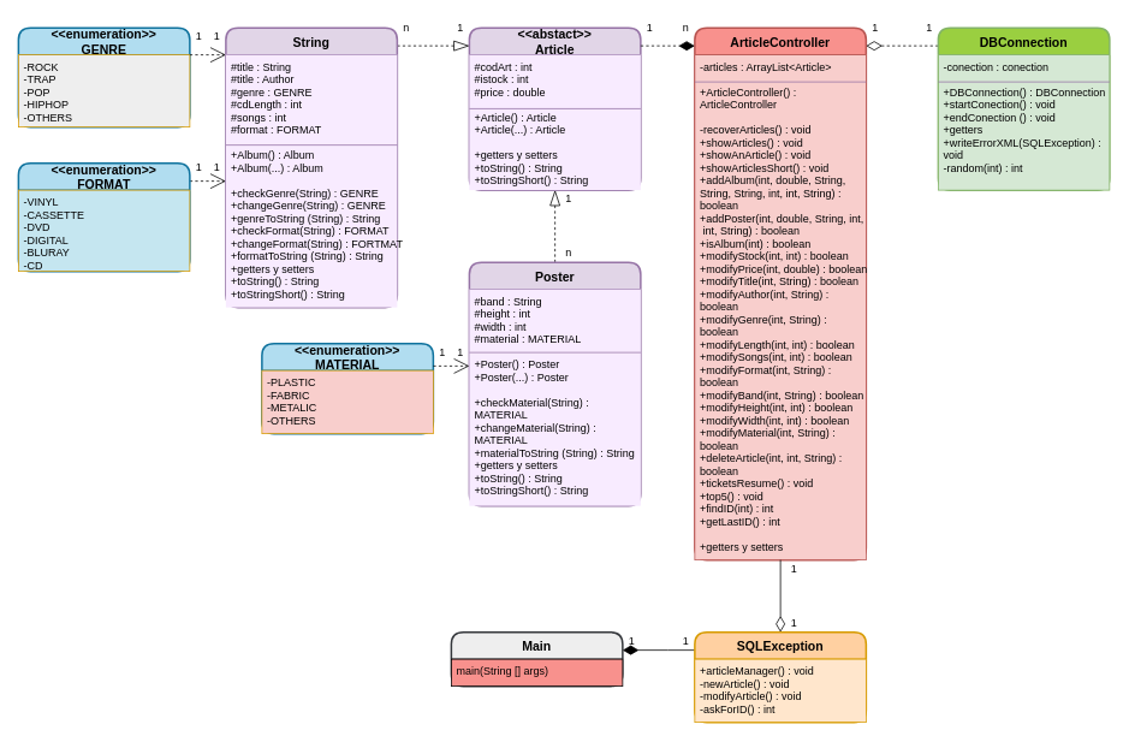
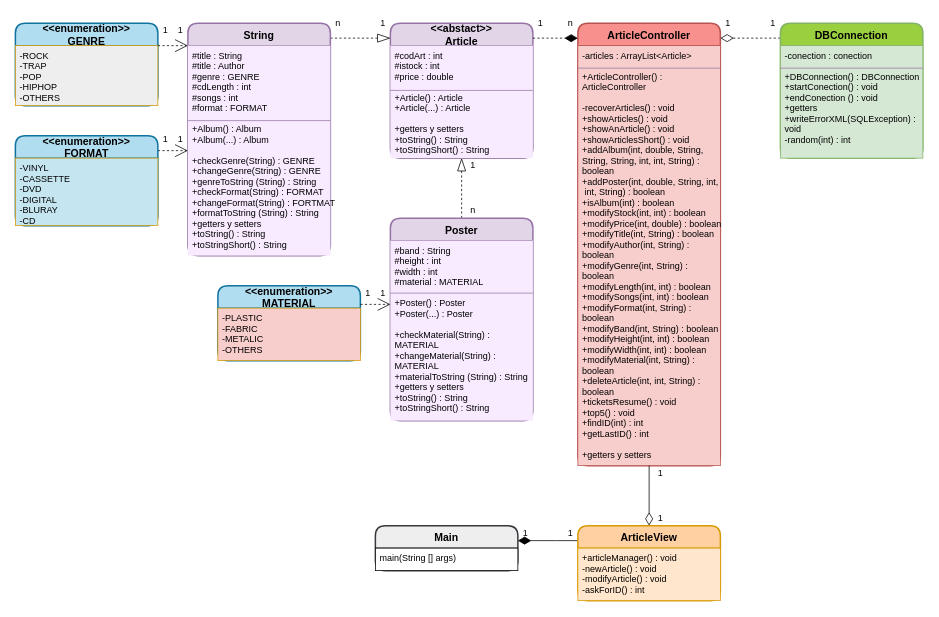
  <mxCell id="0" />
  <mxCell id="1" parent="0" />
  <mxCell id="2" style="edgeStyle=orthogonalEdgeStyle;rounded=0;orthogonalLoop=1;jettySize=auto;html=1;entryX=0.5;entryY=1;entryDx=0;entryDy=0;dashed=1;endArrow=blockThin;endFill=0;endSize=15;" edge="1" parent="1" source="3" target="21"><mxGeometry relative="1" as="geometry" /></mxCell>
  <mxCell id="3" value="Poster" style="swimlane;childLayout=stackLayout;horizontal=1;startSize=30;horizontalStack=0;rounded=1;fontSize=14;fontStyle=1;strokeWidth=2;resizeParent=0;resizeLast=1;shadow=0;dashed=0;align=center;fillColor=#E1D5E7;strokeColor=#9673a6;" vertex="1" parent="1"><mxGeometry x="520" y="290" width="190" height="270" as="geometry" /></mxCell>
  <mxCell id="4" value="" style="endArrow=none;html=1;rounded=0;entryX=1;entryY=0.5;entryDx=0;entryDy=0;strokeColor=#9673A6;" edge="1" parent="3"><mxGeometry width="50" height="50" relative="1" as="geometry"><mxPoint y="100.0" as="sourcePoint" /><mxPoint x="190.0" y="100.0" as="targetPoint" /></mxGeometry></mxCell>
  <mxCell id="5" value="#band : String&#10;#height : int&#10;#width : int&#10;#material : MATERIAL&#10;&#10;+Poster() : Poster&#10;+Poster(...) : Poster&#10;&#10;+checkMaterial(String) : &#10;MATERIAL&#10;+changeMaterial(String) : &#10;MATERIAL&#10;+materialToString (String) : String&#10;+getters y setters&#10;+toString() : String&#10;+toStringShort() : String" style="align=left;strokeColor=none;fillColor=#F8EBFF;spacingLeft=4;fontSize=12;verticalAlign=top;resizable=0;rotatable=0;part=1;fontStyle=0" vertex="1" parent="3"><mxGeometry y="30" width="190" height="240" as="geometry" /></mxCell>
  <mxCell id="6" value="" style="endArrow=none;html=1;rounded=0;entryX=1;entryY=0.5;entryDx=0;entryDy=0;strokeColor=#9673A6;" edge="1" parent="3"><mxGeometry width="50" height="50" relative="1" as="geometry"><mxPoint y="100.0" as="sourcePoint" /><mxPoint x="190" y="100.0" as="targetPoint" /></mxGeometry></mxCell>
  <mxCell id="7" value="Main" style="swimlane;childLayout=stackLayout;horizontal=1;startSize=30;horizontalStack=0;rounded=1;fontSize=14;fontStyle=1;strokeWidth=2;resizeParent=0;resizeLast=1;shadow=0;dashed=0;align=center;fillColor=#eeeeee;strokeColor=#36393d;" parent="1" vertex="1"><mxGeometry x="500" y="700" width="190" height="60" as="geometry" /></mxCell>
- <mxCell id="8" value="main(String [] args)" style="align=left;spacingLeft=4;fontSize=12;verticalAlign=top;resizable=0;rotatable=0;part=1;fillColor=#f8918d;" parent="7" vertex="1"><mxGeometry y="30" width="190" height="30" as="geometry" /></mxCell>
+ <mxCell id="8" value="main(String [] args)" style="align=left;spacingLeft=4;fontSize=12;verticalAlign=top;resizable=0;rotatable=0;part=1;" parent="7" vertex="1"><mxGeometry y="30" width="190" height="30" as="geometry" /></mxCell>
  <mxCell id="9" value="1" style="text;html=1;align=center;verticalAlign=middle;resizable=0;points=[];autosize=1;strokeColor=none;fillColor=none;" parent="1" vertex="1"><mxGeometry x="690" y="700" width="20" height="20" as="geometry" /></mxCell>
  <mxCell id="10" style="edgeStyle=orthogonalEdgeStyle;rounded=0;orthogonalLoop=1;jettySize=auto;html=1;entryX=0;entryY=1;entryDx=0;entryDy=0;entryPerimeter=0;endArrow=diamondThin;endFill=1;endSize=15;" edge="1" parent="1" source="11" target="9"><mxGeometry relative="1" as="geometry"><Array as="points"><mxPoint x="740" y="720" /><mxPoint x="740" y="720" /></Array></mxGeometry></mxCell>
- <mxCell id="11" value="SQLException" style="swimlane;childLayout=stackLayout;horizontal=1;startSize=30;horizontalStack=0;rounded=1;fontSize=14;fontStyle=1;strokeWidth=2;resizeParent=0;resizeLast=1;shadow=0;dashed=0;align=center;fillColor=#FFD0A1;strokeColor=#d79b00;swimlaneFillColor=none;" parent="1" vertex="1"><mxGeometry x="770" y="700" width="190" height="100" as="geometry" /></mxCell>
+ <mxCell id="11" value="ArticleView" style="swimlane;childLayout=stackLayout;horizontal=1;startSize=30;horizontalStack=0;rounded=1;fontSize=14;fontStyle=1;strokeWidth=2;resizeParent=0;resizeLast=1;shadow=0;dashed=0;align=center;fillColor=#FFD0A1;strokeColor=#d79b00;swimlaneFillColor=none;" parent="1" vertex="1"><mxGeometry x="770" y="700" width="190" height="100" as="geometry" /></mxCell>
  <mxCell id="12" value="+articleManager() : void&#10;-newArticle() : void&#10;-modifyArticle() : void&#10;-askForID() : int" style="align=left;strokeColor=#d79b00;fillColor=#ffe6cc;spacingLeft=4;fontSize=12;verticalAlign=top;resizable=0;rotatable=0;part=1;fontStyle=0;labelBackgroundColor=none;labelBorderColor=none;" parent="11" vertex="1"><mxGeometry y="30" width="190" height="70" as="geometry" /></mxCell>
  <mxCell id="13" value="1" style="text;html=1;align=center;verticalAlign=middle;resizable=0;points=[];autosize=1;strokeColor=none;fillColor=none;" vertex="1" parent="1"><mxGeometry x="750" y="700" width="20" height="20" as="geometry" /></mxCell>
  <mxCell id="14" value="ArticleController" style="swimlane;childLayout=stackLayout;horizontal=1;startSize=30;horizontalStack=0;rounded=1;fontSize=14;fontStyle=1;strokeWidth=2;resizeParent=0;resizeLast=1;shadow=0;dashed=0;align=center;fillColor=#F8918D;strokeColor=#b85450;" vertex="1" parent="1"><mxGeometry x="770" y="30" width="190" height="590" as="geometry" /></mxCell>
  <mxCell id="15" value="-articles : ArrayList&lt;Article&gt;&#10;&#10;+ArticleController() : &#10;ArticleController&#10;&#10;-recoverArticles() : void&#10;+showArticles() : void&#10;+showAnArticle() : void&#10;+showArticlesShort() : void&#10;+addAlbum(int, double, String, &#10;String, String, int, int, String) : &#10;boolean&#10;+addPoster(int, double, String, int,&#10; int, String) : boolean&#10;+isAlbum(int) : boolean&#10;+modifyStock(int, int) : boolean&#10;+modifyPrice(int, double) : boolean&#10;+modifyTitle(int, String) : boolean&#10;+modifyAuthor(int, String) : &#10;boolean&#10;+modifyGenre(int, String) : &#10;boolean&#10;+modifyLength(int, int) : boolean&#10;+modifySongs(int, int) : boolean&#10;+modifyFormat(int, String) : &#10;boolean&#10;+modifyBand(int, String) : boolean&#10;+modifyHeight(int, int) : boolean&#10;+modifyWidth(int, int) : boolean&#10;+modifyMaterial(int, String) : &#10;boolean&#10;+deleteArticle(int, int, String) :&#10;boolean&#10;+ticketsResume() : void&#10;+top5() : void&#10;+findID(int) : int&#10;+getLastID() : int&#10;&#10;+getters y setters&#10;" style="align=left;strokeColor=#b85450;fillColor=#f8cecc;spacingLeft=4;fontSize=12;verticalAlign=top;resizable=0;rotatable=0;part=1;fontStyle=0" vertex="1" parent="14"><mxGeometry y="30" width="190" height="560" as="geometry" /></mxCell>
  <mxCell id="16" value="" style="endArrow=none;html=1;rounded=0;entryX=1;entryY=0.5;entryDx=0;entryDy=0;strokeColor=#9673A6;" edge="1" parent="14"><mxGeometry width="50" height="50" relative="1" as="geometry"><mxPoint y="60" as="sourcePoint" /><mxPoint x="190" y="60" as="targetPoint" /></mxGeometry></mxCell>
  <mxCell id="17" style="edgeStyle=orthogonalEdgeStyle;rounded=0;orthogonalLoop=1;jettySize=auto;html=1;entryX=0.5;entryY=0;entryDx=0;entryDy=0;endArrow=diamondThin;endFill=0;endSize=15;" edge="1" parent="1" source="15" target="11"><mxGeometry relative="1" as="geometry" /></mxCell>
  <mxCell id="18" value="1" style="text;html=1;align=center;verticalAlign=middle;resizable=0;points=[];autosize=1;strokeColor=none;fillColor=none;" vertex="1" parent="1"><mxGeometry x="870" y="680" width="20" height="20" as="geometry" /></mxCell>
  <mxCell id="19" value="1" style="text;html=1;align=center;verticalAlign=middle;resizable=0;points=[];autosize=1;strokeColor=none;fillColor=none;" vertex="1" parent="1"><mxGeometry x="870" y="620" width="20" height="20" as="geometry" /></mxCell>
  <mxCell id="20" value="&lt;&lt;abstact&gt;&gt;&#10;Article" style="swimlane;childLayout=stackLayout;horizontal=1;startSize=30;horizontalStack=0;rounded=1;fontSize=14;fontStyle=1;strokeWidth=2;resizeParent=0;resizeLast=1;shadow=0;dashed=0;align=center;fillColor=#E1D5E7;strokeColor=#9673a6;" vertex="1" parent="1"><mxGeometry x="520" y="30" width="190" height="180" as="geometry" /></mxCell>
  <mxCell id="21" value="#codArt : int&#10;#istock : int&#10;#price : double&#10;&#10;+Article() : Article&#10;+Article(...) : Article&#10;&#10;+getters y setters&#10;+toString() : String&#10;+toStringShort() : String" style="align=left;strokeColor=none;fillColor=#F8EBFF;spacingLeft=4;fontSize=12;verticalAlign=top;resizable=0;rotatable=0;part=1;fontStyle=0" vertex="1" parent="20"><mxGeometry y="30" width="190" height="150" as="geometry" /></mxCell>
  <mxCell id="22" value="" style="endArrow=none;html=1;rounded=0;entryX=1;entryY=0.5;entryDx=0;entryDy=0;strokeColor=#9673A6;" edge="1" parent="20"><mxGeometry width="50" height="50" relative="1" as="geometry"><mxPoint y="89.71" as="sourcePoint" /><mxPoint x="190.0" y="89.71" as="targetPoint" /></mxGeometry></mxCell>
  <mxCell id="23" style="edgeStyle=orthogonalEdgeStyle;rounded=0;orthogonalLoop=1;jettySize=auto;html=1;dashed=1;endArrow=blockThin;endFill=0;endSize=15;" edge="1" parent="1" source="24"><mxGeometry relative="1" as="geometry"><mxPoint x="520" y="50" as="targetPoint" /><Array as="points"><mxPoint x="500" y="50" /><mxPoint x="500" y="50" /></Array></mxGeometry></mxCell>
  <mxCell id="24" value="String" style="swimlane;childLayout=stackLayout;horizontal=1;startSize=30;horizontalStack=0;rounded=1;fontSize=14;fontStyle=1;strokeWidth=2;resizeParent=0;resizeLast=1;shadow=0;dashed=0;align=center;fillColor=#E1D5E7;strokeColor=#9673a6;" vertex="1" parent="1"><mxGeometry x="250" y="30" width="190" height="310" as="geometry" /></mxCell>
  <mxCell id="25" value="#title : String&#10;#title : Author&#10;#genre : GENRE&#10;#cdLength : int&#10;#songs : int&#10;#format : FORMAT&#10;&#10;+Album() : Album&#10;+Album(...) : Album&#10;&#10;+checkGenre(String) : GENRE&#10;+changeGenre(String) : GENRE&#10;+genreToString (String) : String&#10;+checkFormat(String) : FORMAT&#10;+changeFormat(String) : FORTMAT&#10;+formatToString (String) : String&#10;+getters y setters&#10;+toString() : String&#10;+toStringShort() : String" style="align=left;strokeColor=none;fillColor=#F8EBFF;spacingLeft=4;fontSize=12;verticalAlign=top;resizable=0;rotatable=0;part=1;fontStyle=0" vertex="1" parent="24"><mxGeometry y="30" width="190" height="280" as="geometry" /></mxCell>
  <mxCell id="26" value="" style="endArrow=none;html=1;rounded=0;entryX=1;entryY=0.5;entryDx=0;entryDy=0;strokeColor=#9673A6;" edge="1" parent="24"><mxGeometry width="50" height="50" relative="1" as="geometry"><mxPoint y="130.0" as="sourcePoint" /><mxPoint x="190.0" y="130.0" as="targetPoint" /></mxGeometry></mxCell>
  <mxCell id="27" value="&lt;&lt;enumeration&gt;&gt;&#10;GENRE" style="swimlane;childLayout=stackLayout;horizontal=1;startSize=30;horizontalStack=0;rounded=1;fontSize=14;fontStyle=1;strokeWidth=2;resizeParent=0;resizeLast=1;shadow=0;dashed=0;align=center;fillColor=#B1DDF0;strokeColor=#10739e;" vertex="1" parent="1"><mxGeometry x="20" y="30" width="190" height="110" as="geometry" /></mxCell>
  <mxCell id="28" value="-ROCK&#10;-TRAP&#10;-POP&#10;-HIPHOP&#10;-OTHERS" style="align=left;spacingLeft=4;fontSize=12;verticalAlign=top;resizable=0;rotatable=0;part=1;fillColor=#eeeeee;strokeColor=#d79b00;labelBackgroundColor=none;" vertex="1" parent="27"><mxGeometry y="30" width="190" height="80" as="geometry" /></mxCell>
  <mxCell id="29" style="edgeStyle=orthogonalEdgeStyle;rounded=0;orthogonalLoop=1;jettySize=auto;html=1;endArrow=open;endFill=0;endSize=15;dashed=1;" edge="1" parent="1" source="30" target="25"><mxGeometry relative="1" as="geometry"><Array as="points"><mxPoint x="220" y="200" /><mxPoint x="220" y="200" /></Array></mxGeometry></mxCell>
  <mxCell id="30" value="&lt;&lt;enumeration&gt;&gt;&#10;FORMAT" style="swimlane;childLayout=stackLayout;horizontal=1;startSize=30;horizontalStack=0;rounded=1;fontSize=14;fontStyle=1;strokeWidth=2;resizeParent=0;resizeLast=1;shadow=0;dashed=0;align=center;fillColor=#B1DDF0;strokeColor=#10739e;" vertex="1" parent="1"><mxGeometry x="20" y="180" width="190" height="120" as="geometry" /></mxCell>
  <mxCell id="31" value="-VINYL&#10;-CASSETTE&#10;-DVD&#10;-DIGITAL&#10;-BLURAY&#10;-CD" style="align=left;spacingLeft=4;fontSize=12;verticalAlign=top;resizable=0;rotatable=0;part=1;fillColor=#C5E6F0;strokeColor=#d79b00;labelBackgroundColor=none;" vertex="1" parent="30"><mxGeometry y="30" width="190" height="90" as="geometry" /></mxCell>
  <mxCell id="32" value="1" style="text;html=1;align=center;verticalAlign=middle;resizable=0;points=[];autosize=1;strokeColor=none;fillColor=none;" vertex="1" parent="1"><mxGeometry x="230" y="175" width="20" height="20" as="geometry" /></mxCell>
  <mxCell id="33" value="1" style="text;html=1;align=center;verticalAlign=middle;resizable=0;points=[];autosize=1;strokeColor=none;fillColor=none;" vertex="1" parent="1"><mxGeometry x="210" y="175" width="20" height="20" as="geometry" /></mxCell>
  <mxCell id="34" value="1" style="text;html=1;align=center;verticalAlign=middle;resizable=0;points=[];autosize=1;strokeColor=none;fillColor=none;" vertex="1" parent="1"><mxGeometry x="210" y="30" width="20" height="20" as="geometry" /></mxCell>
  <mxCell id="35" value="1" style="text;html=1;align=center;verticalAlign=middle;resizable=0;points=[];autosize=1;strokeColor=none;fillColor=none;" vertex="1" parent="1"><mxGeometry x="230" y="30" width="20" height="20" as="geometry" /></mxCell>
  <mxCell id="36" style="edgeStyle=orthogonalEdgeStyle;rounded=0;orthogonalLoop=1;jettySize=auto;html=1;entryX=0;entryY=0;entryDx=0;entryDy=0;dashed=1;endArrow=open;endFill=0;endSize=15;" edge="1" parent="1" source="28" target="25"><mxGeometry relative="1" as="geometry"><Array as="points"><mxPoint x="220" y="60" /><mxPoint x="220" y="60" /></Array></mxGeometry></mxCell>
  <mxCell id="37" style="edgeStyle=orthogonalEdgeStyle;rounded=0;orthogonalLoop=1;jettySize=auto;html=1;entryX=0;entryY=0.034;entryDx=0;entryDy=0;entryPerimeter=0;dashed=1;endArrow=diamondThin;endFill=1;endSize=15;" edge="1" parent="1" target="14"><mxGeometry relative="1" as="geometry"><mxPoint x="710" y="50" as="sourcePoint" /><Array as="points"><mxPoint x="710" y="50" /></Array></mxGeometry></mxCell>
  <mxCell id="38" value="1" style="text;html=1;align=center;verticalAlign=middle;resizable=0;points=[];autosize=1;strokeColor=none;fillColor=none;" vertex="1" parent="1"><mxGeometry x="710" y="20" width="20" height="20" as="geometry" /></mxCell>
  <mxCell id="39" value="n" style="text;html=1;align=center;verticalAlign=middle;resizable=0;points=[];autosize=1;strokeColor=none;fillColor=none;" vertex="1" parent="1"><mxGeometry x="750" y="20" width="20" height="20" as="geometry" /></mxCell>
  <mxCell id="40" value="&lt;&lt;enumeration&gt;&gt;&#10;MATERIAL" style="swimlane;childLayout=stackLayout;horizontal=1;startSize=30;horizontalStack=0;rounded=1;fontSize=14;fontStyle=1;strokeWidth=2;resizeParent=0;resizeLast=1;shadow=0;dashed=0;align=center;fillColor=#B1DDF0;strokeColor=#10739e;" vertex="1" parent="1"><mxGeometry x="290" y="380" width="190" height="100" as="geometry" /></mxCell>
  <mxCell id="41" value="-PLASTIC&#10;-FABRIC&#10;-METALIC&#10;-OTHERS" style="align=left;spacingLeft=4;fontSize=12;verticalAlign=top;resizable=0;rotatable=0;part=1;fillColor=#f8cecc;strokeColor=#d79b00;labelBackgroundColor=none;" vertex="1" parent="40"><mxGeometry y="30" width="190" height="70" as="geometry" /></mxCell>
  <mxCell id="42" value="1" style="text;html=1;align=center;verticalAlign=middle;resizable=0;points=[];autosize=1;strokeColor=none;fillColor=none;" vertex="1" parent="1"><mxGeometry x="480" y="380" width="20" height="20" as="geometry" /></mxCell>
  <mxCell id="43" value="1" style="text;html=1;align=center;verticalAlign=middle;resizable=0;points=[];autosize=1;strokeColor=none;fillColor=none;" vertex="1" parent="1"><mxGeometry x="500" y="380" width="20" height="20" as="geometry" /></mxCell>
  <mxCell id="44" style="edgeStyle=orthogonalEdgeStyle;rounded=0;orthogonalLoop=1;jettySize=auto;html=1;endArrow=open;endFill=0;endSize=15;dashed=1;" edge="1" parent="1"><mxGeometry relative="1" as="geometry"><mxPoint x="480" y="405" as="sourcePoint" /><mxPoint x="520" y="405" as="targetPoint" /><Array as="points"><mxPoint y="405" x="490" /><mxPoint y="405" x="490" /></Array></mxGeometry></mxCell>
  <mxCell id="45" value="1" style="text;html=1;align=center;verticalAlign=middle;resizable=0;points=[];autosize=1;strokeColor=none;fillColor=none;" vertex="1" parent="1"><mxGeometry x="500" y="20" width="20" height="20" as="geometry" /></mxCell>
  <mxCell id="46" value="n" style="text;html=1;align=center;verticalAlign=middle;resizable=0;points=[];autosize=1;strokeColor=none;fillColor=none;" vertex="1" parent="1"><mxGeometry x="440" y="20" width="20" height="20" as="geometry" /></mxCell>
  <mxCell id="47" value="1" style="text;html=1;align=center;verticalAlign=middle;resizable=0;points=[];autosize=1;strokeColor=none;fillColor=none;" vertex="1" parent="1"><mxGeometry x="620" y="210" width="20" height="20" as="geometry" /></mxCell>
  <mxCell id="48" value="n" style="text;html=1;align=center;verticalAlign=middle;resizable=0;points=[];autosize=1;strokeColor=none;fillColor=none;" vertex="1" parent="1"><mxGeometry x="620" y="270" width="20" height="20" as="geometry" /></mxCell>
  <mxCell id="49" style="edgeStyle=orthogonalEdgeStyle;rounded=0;orthogonalLoop=1;jettySize=auto;html=1;dashed=1;endArrow=diamondThin;endFill=0;endSize=15;" edge="1" parent="1" source="50"><mxGeometry relative="1" as="geometry"><mxPoint x="960" y="50" as="targetPoint" /><Array as="points"><mxPoint x="1020" y="50" /><mxPoint x="1020" y="50" /></Array></mxGeometry></mxCell>
  <mxCell id="50" value="DBConnection" style="swimlane;childLayout=stackLayout;horizontal=1;startSize=30;horizontalStack=0;rounded=1;fontSize=14;fontStyle=1;strokeWidth=2;resizeParent=0;resizeLast=1;shadow=0;dashed=0;align=center;fillColor=#9ACF40;strokeColor=#82b366;" vertex="1" parent="1"><mxGeometry x="1040" y="30" width="190" height="180" as="geometry" /></mxCell>
  <mxCell id="51" value="-conection : conection&#10;&#10;+DBConnection() : DBConnection&#10;+startConection() : void&#10;+endConection () : void&#10;+getters&#10;+writeErrorXML(SQLException) : &#10;void&#10;-random(int) : int" style="align=left;strokeColor=#82b366;fillColor=#d5e8d4;spacingLeft=4;fontSize=12;verticalAlign=top;resizable=0;rotatable=0;part=1;fontStyle=0" vertex="1" parent="50"><mxGeometry y="30" width="190" height="150" as="geometry" /></mxCell>
  <mxCell id="52" value="" style="endArrow=none;html=1;rounded=0;entryX=1;entryY=0.5;entryDx=0;entryDy=0;strokeColor=#9673A6;" edge="1" parent="50"><mxGeometry width="50" height="50" relative="1" as="geometry"><mxPoint y="60.0" as="sourcePoint" /><mxPoint x="190.0" y="60.0" as="targetPoint" /></mxGeometry></mxCell>
  <mxCell id="53" value="1" style="text;html=1;align=center;verticalAlign=middle;resizable=0;points=[];autosize=1;strokeColor=none;fillColor=none;" vertex="1" parent="1"><mxGeometry x="960" y="20" width="20" height="20" as="geometry" /></mxCell>
  <mxCell id="54" value="1" style="text;html=1;align=center;verticalAlign=middle;resizable=0;points=[];autosize=1;strokeColor=none;fillColor=none;" vertex="1" parent="1"><mxGeometry x="1020" y="20" width="20" height="20" as="geometry" /></mxCell>
